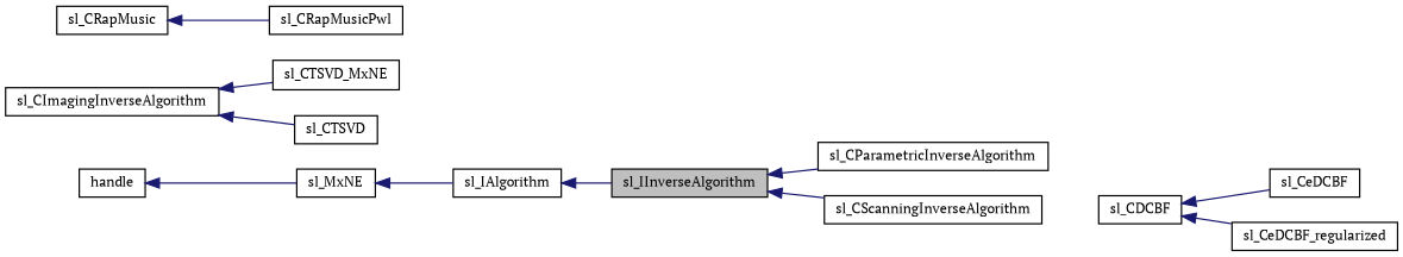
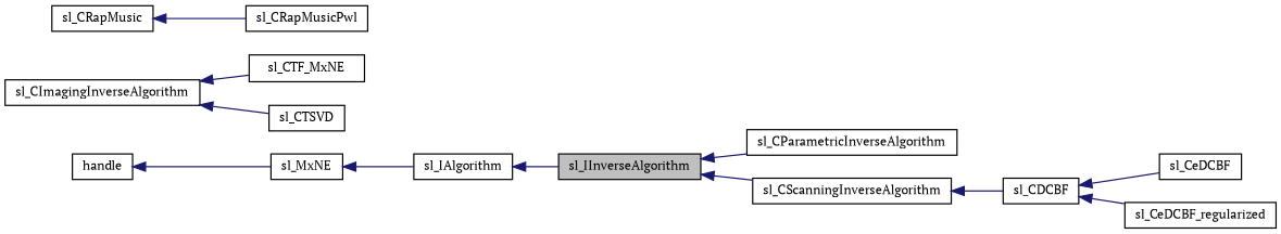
  digraph {
    fontname="PT Serif"
    rankdir=LR
    node [color=black fillcolor=white fontname="PT Serif" fontsize=10 shape=record style=filled]
    edge [color=midnightblue dir=back fontname="PT Serif" fontsize=10 labelfontname=FreeSans labelfontsize=10 style=solid]
    n1 [fillcolor=grey75 fontcolor=black height=0.2 label=sl_IInverseAlgorithm width=0.4]
    n2 [height=0.2 label=sl_CParametricInverseAlgorithm width=0.4]
    n3 [height=0.2 label=sl_CScanningInverseAlgorithm width=0.4]
    n4 [height=0.2 label=sl_CImagingInverseAlgorithm width=0.4]
-   n5 [height=0.2 label=sl_CTSVD_MxNE width=0.4]
+   n5 [height=0.2 label=sl_CTF_MxNE width=0.4]
    n6 [height=0.2 label=sl_CTSVD width=0.4]
    n7 [height=0.2 label=sl_CDCBF width=0.4]
    n8 [height=0.2 label=sl_IAlgorithm width=0.4]
    n9 [height=0.2 label=sl_MxNE width=0.4]
    n10 [height=0.2 label=handle width=0.4]
    n11 [height=0.2 label=sl_CeDCBF width=0.4]
    n12 [height=0.2 label=sl_CeDCBF_regularized width=0.4]
    n13 [height=0.2 label=sl_CRapMusic width=0.4]
    n14 [height=0.2 label=sl_CRapMusicPwl width=0.4]
    n1 -> n2
    n1 -> n3
+   n3 -> n7
    n4 -> n5
    n4 -> n6
    n7 -> n11
    n7 -> n12
    n8 -> n1
    n9 -> n8
    n10 -> n9
    n13 -> n14
  }
